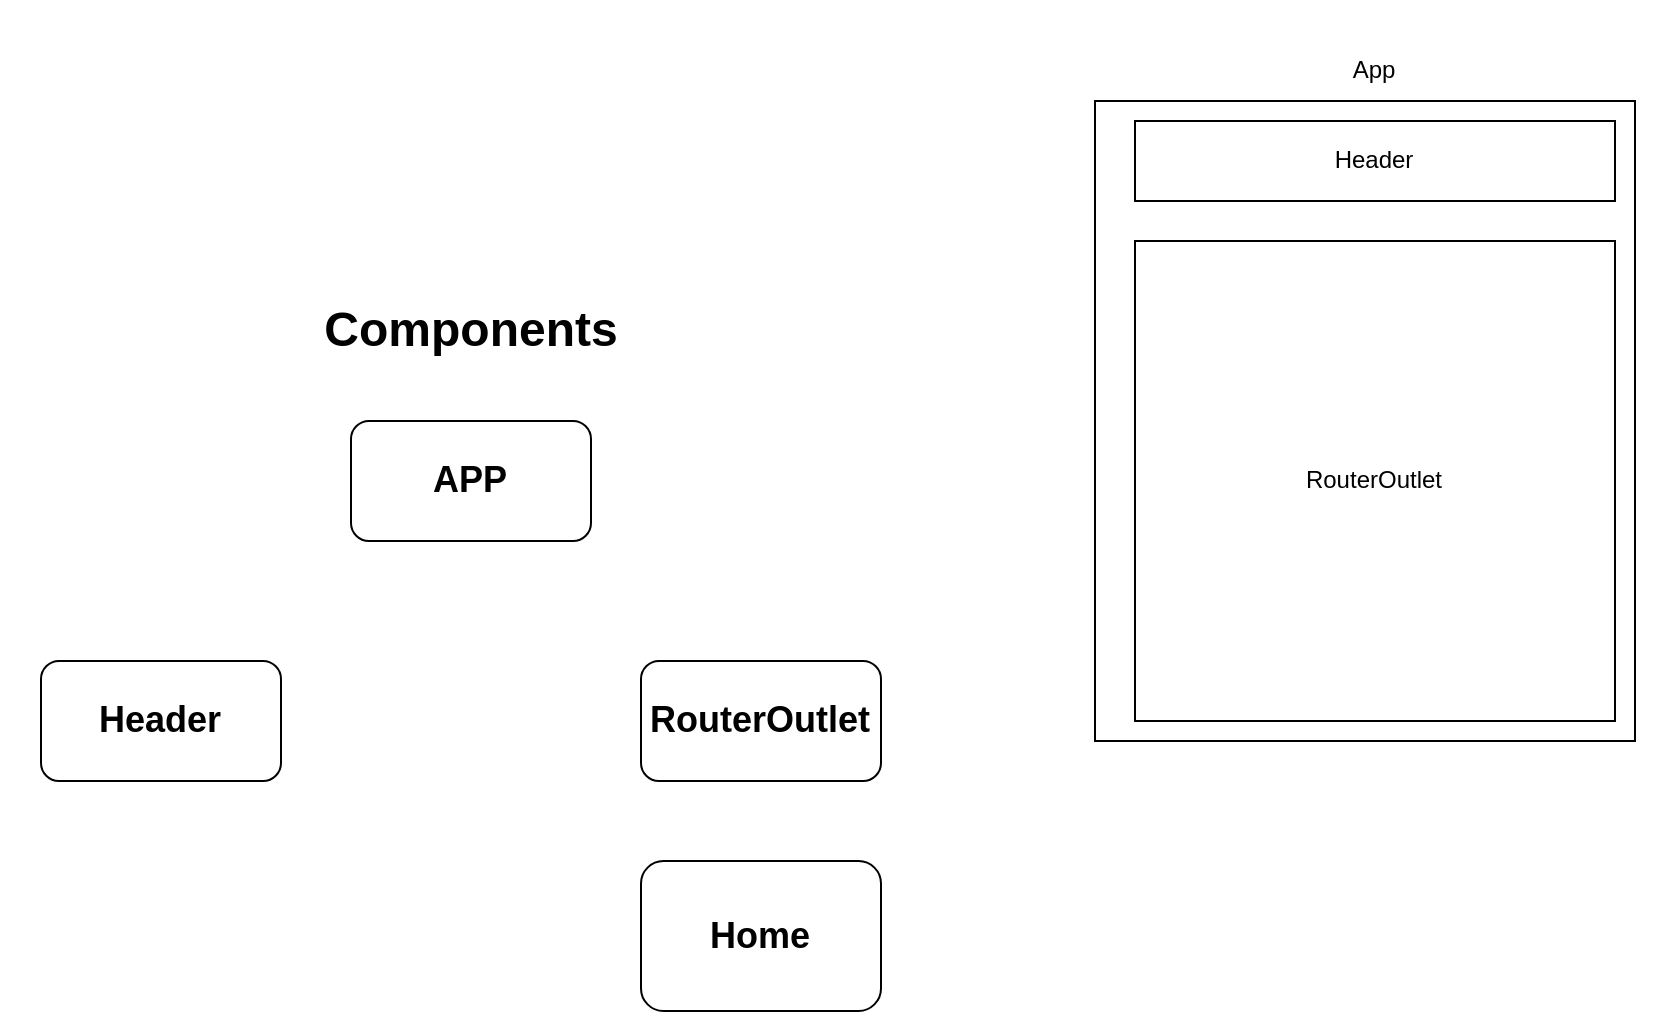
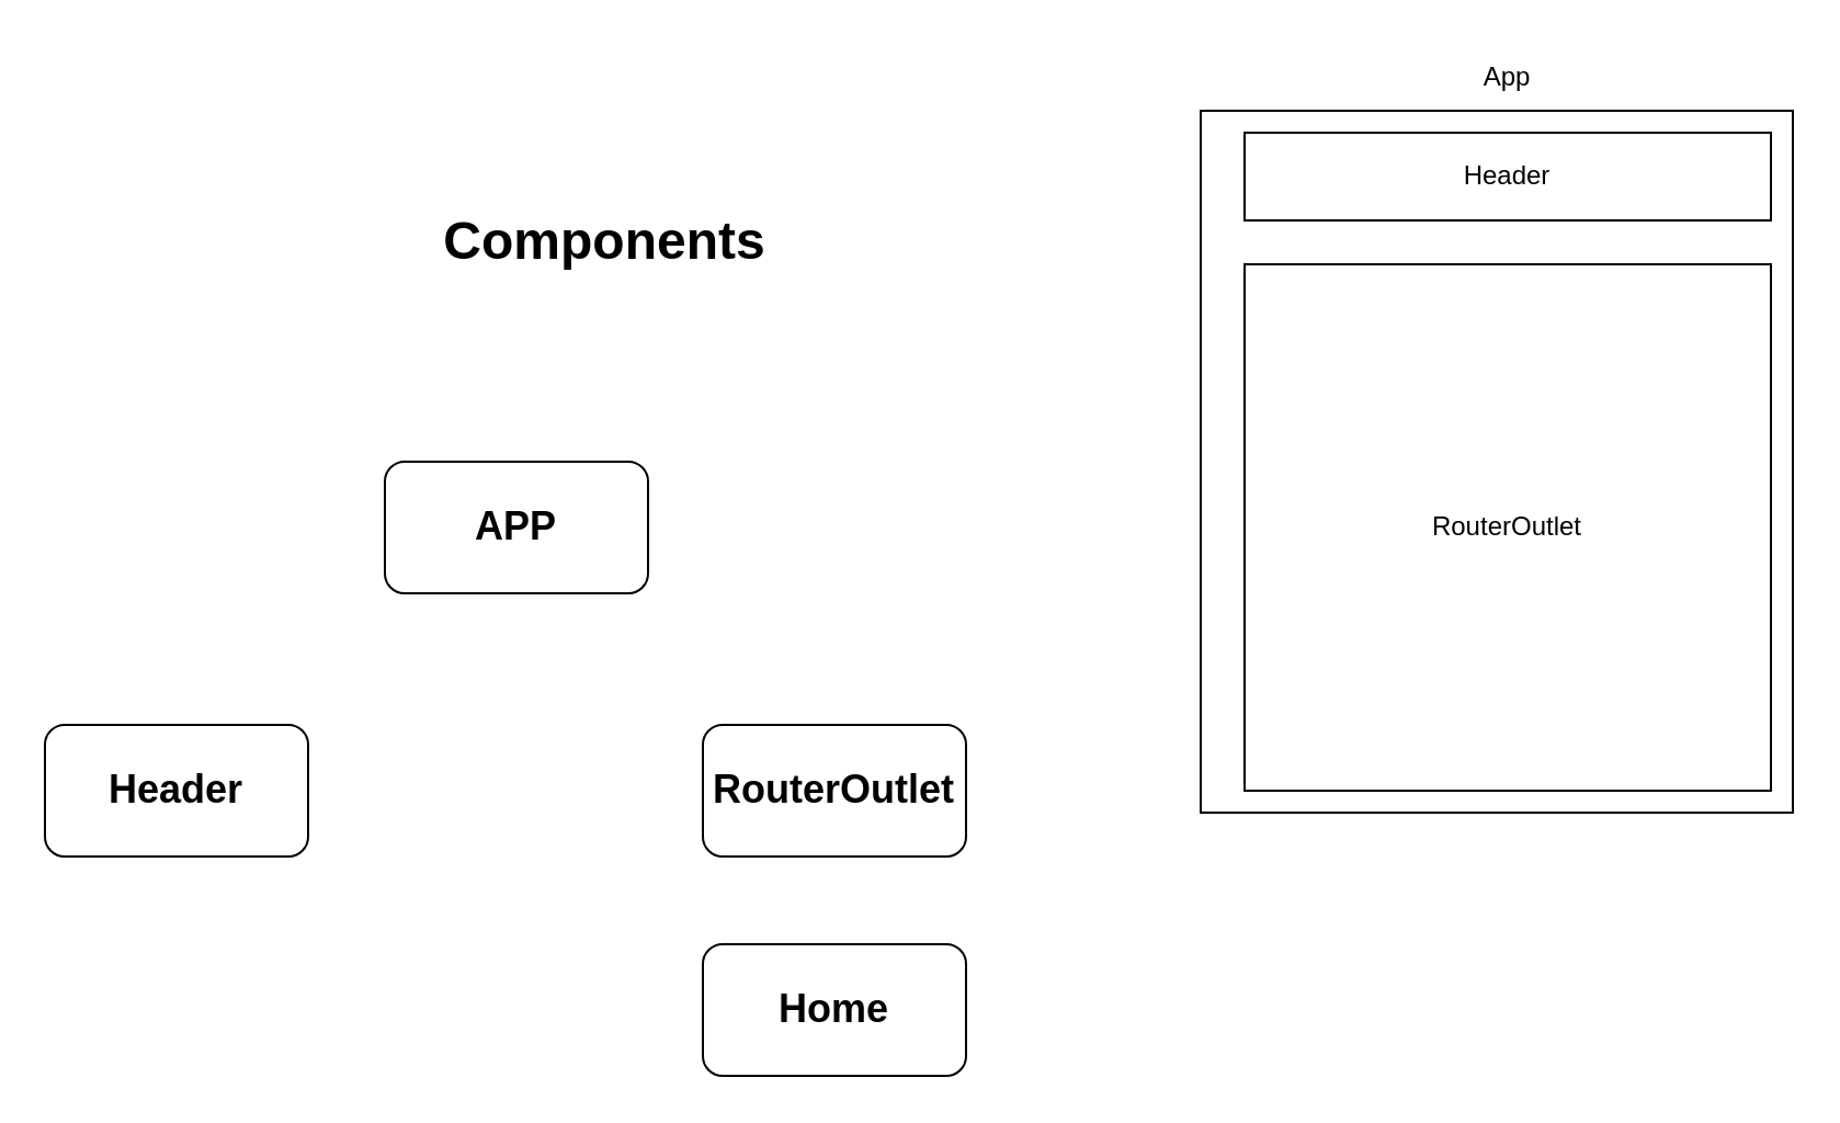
  <mxCell id="0" />
  <mxCell id="1" parent="0" />
  <mxCell id="2" value="&lt;h2&gt;APP&lt;/h2&gt;" style="rounded=1;whiteSpace=wrap;html=1;" vertex="1" parent="1"><mxGeometry x="175" y="210" width="120" height="60" as="geometry" /></mxCell>
- <mxCell id="3" value="&lt;h1&gt;&lt;b&gt;Components&lt;/b&gt;&lt;/h1&gt;" style="text;html=1;align=center;verticalAlign=middle;resizable=0;points=[];autosize=1;strokeColor=none;fillColor=none;" vertex="1" parent="1"><mxGeometry x="150" y="130" width="170" height="70" as="geometry" /></mxCell>
+ <mxCell id="3" value="&lt;h1&gt;&lt;b&gt;Components&lt;/b&gt;&lt;/h1&gt;" style="text;html=1;align=center;verticalAlign=middle;resizable=0;points=[];autosize=1;strokeColor=none;fillColor=none;" vertex="1" parent="1"><mxGeometry x="190" y="75" width="170" height="70" as="geometry" /></mxCell>
  <mxCell id="4" value="&lt;h2&gt;Header&lt;/h2&gt;" style="rounded=1;whiteSpace=wrap;html=1;" vertex="1" parent="1"><mxGeometry x="20" y="330" width="120" height="60" as="geometry" /></mxCell>
  <mxCell id="5" value="&lt;h2&gt;RouterOutlet&lt;/h2&gt;" style="rounded=1;whiteSpace=wrap;html=1;" vertex="1" parent="1"><mxGeometry x="320" y="330" width="120" height="60" as="geometry" /></mxCell>
  <mxCell id="6" value="" style="group" vertex="1" connectable="0" parent="1"><mxGeometry x="547" width="270" height="350" as="geometry" y="20" /></mxCell>
  <mxCell id="7" value="" style="rounded=0;whiteSpace=wrap;html=1;" vertex="1" parent="6"><mxGeometry y="30" width="270" height="320" as="geometry" /></mxCell>
  <mxCell id="8" value="RouterOutlet" style="rounded=0;whiteSpace=wrap;html=1;" vertex="1" parent="6"><mxGeometry x="20" y="100" width="240" height="240" as="geometry" /></mxCell>
  <mxCell id="9" value="Header" style="rounded=0;whiteSpace=wrap;html=1;" vertex="1" parent="6"><mxGeometry x="20" y="40" width="240" height="40" as="geometry" /></mxCell>
  <mxCell id="10" value="App" style="text;html=1;align=center;verticalAlign=middle;whiteSpace=wrap;rounded=0;" vertex="1" parent="6"><mxGeometry x="110" width="60" height="30" as="geometry" /></mxCell>
- <mxCell id="11" value="&lt;h2&gt;Home&lt;/h2&gt;" style="rounded=1;whiteSpace=wrap;html=1;" vertex="1" parent="1"><mxGeometry x="320" y="430" width="120" height="75" as="geometry" /></mxCell>
+ <mxCell id="11" value="&lt;h2&gt;Home&lt;/h2&gt;" style="rounded=1;whiteSpace=wrap;html=1;" vertex="1" parent="1"><mxGeometry x="320" y="430" width="120" height="60" as="geometry" /></mxCell>
